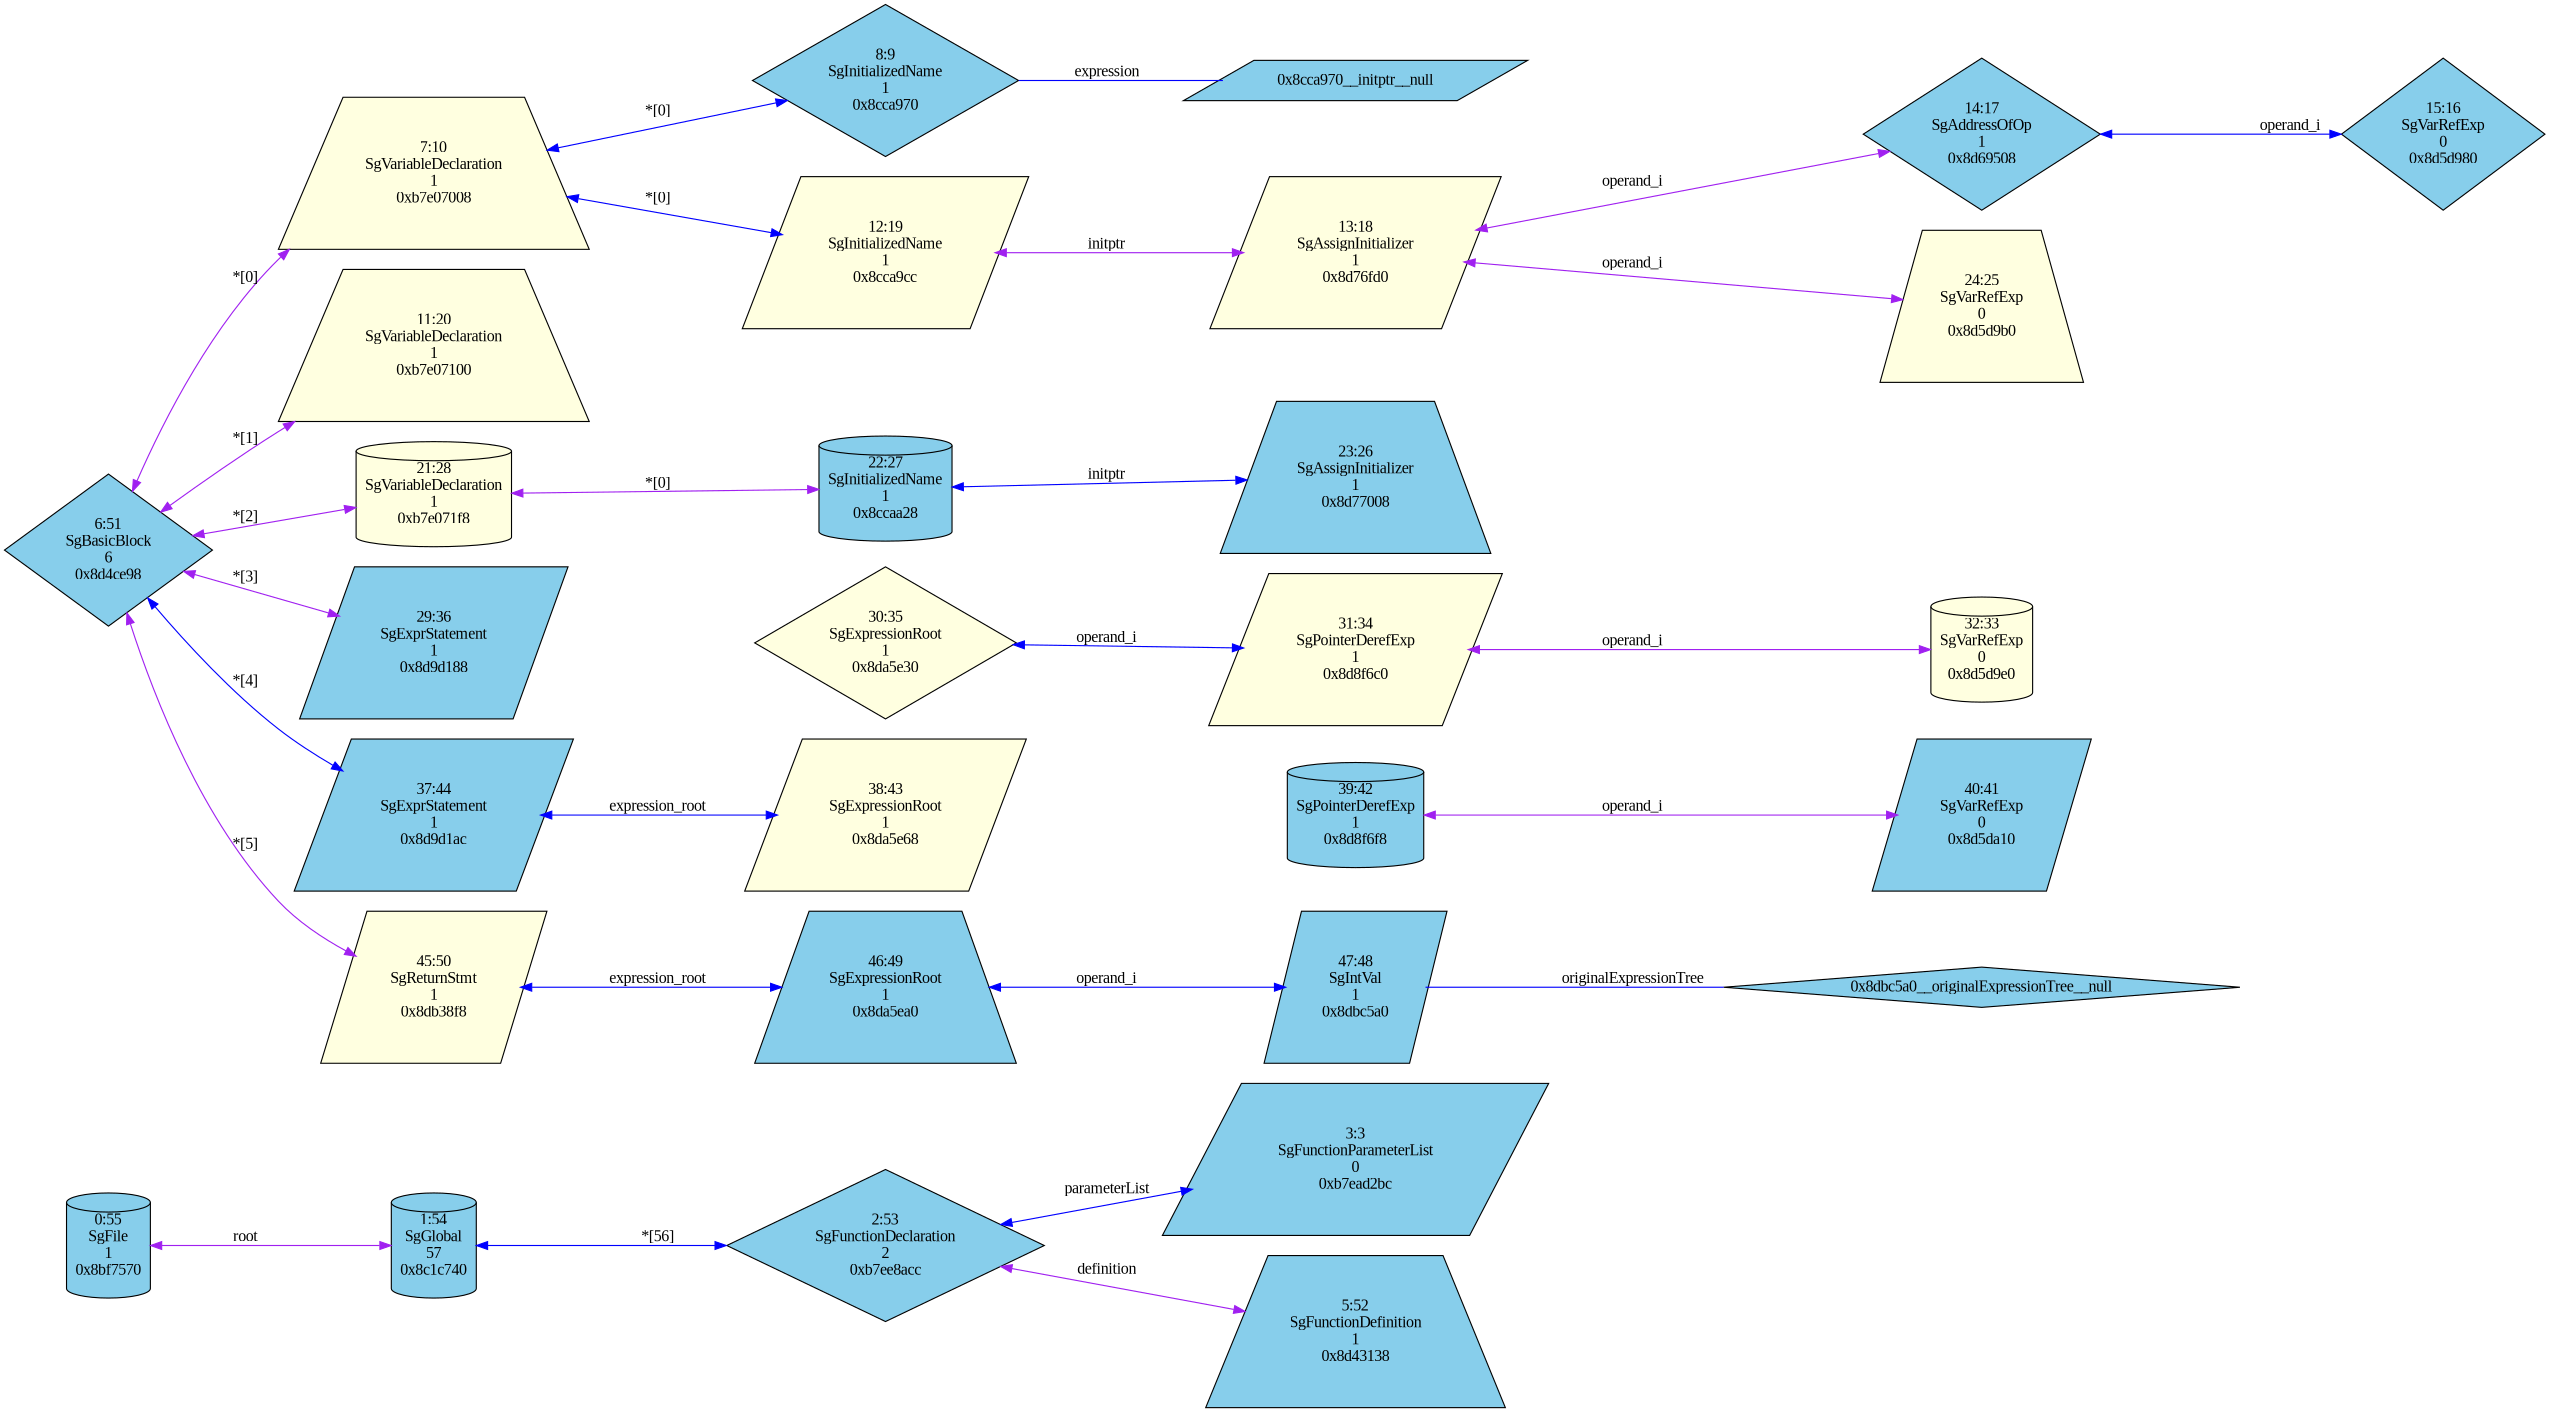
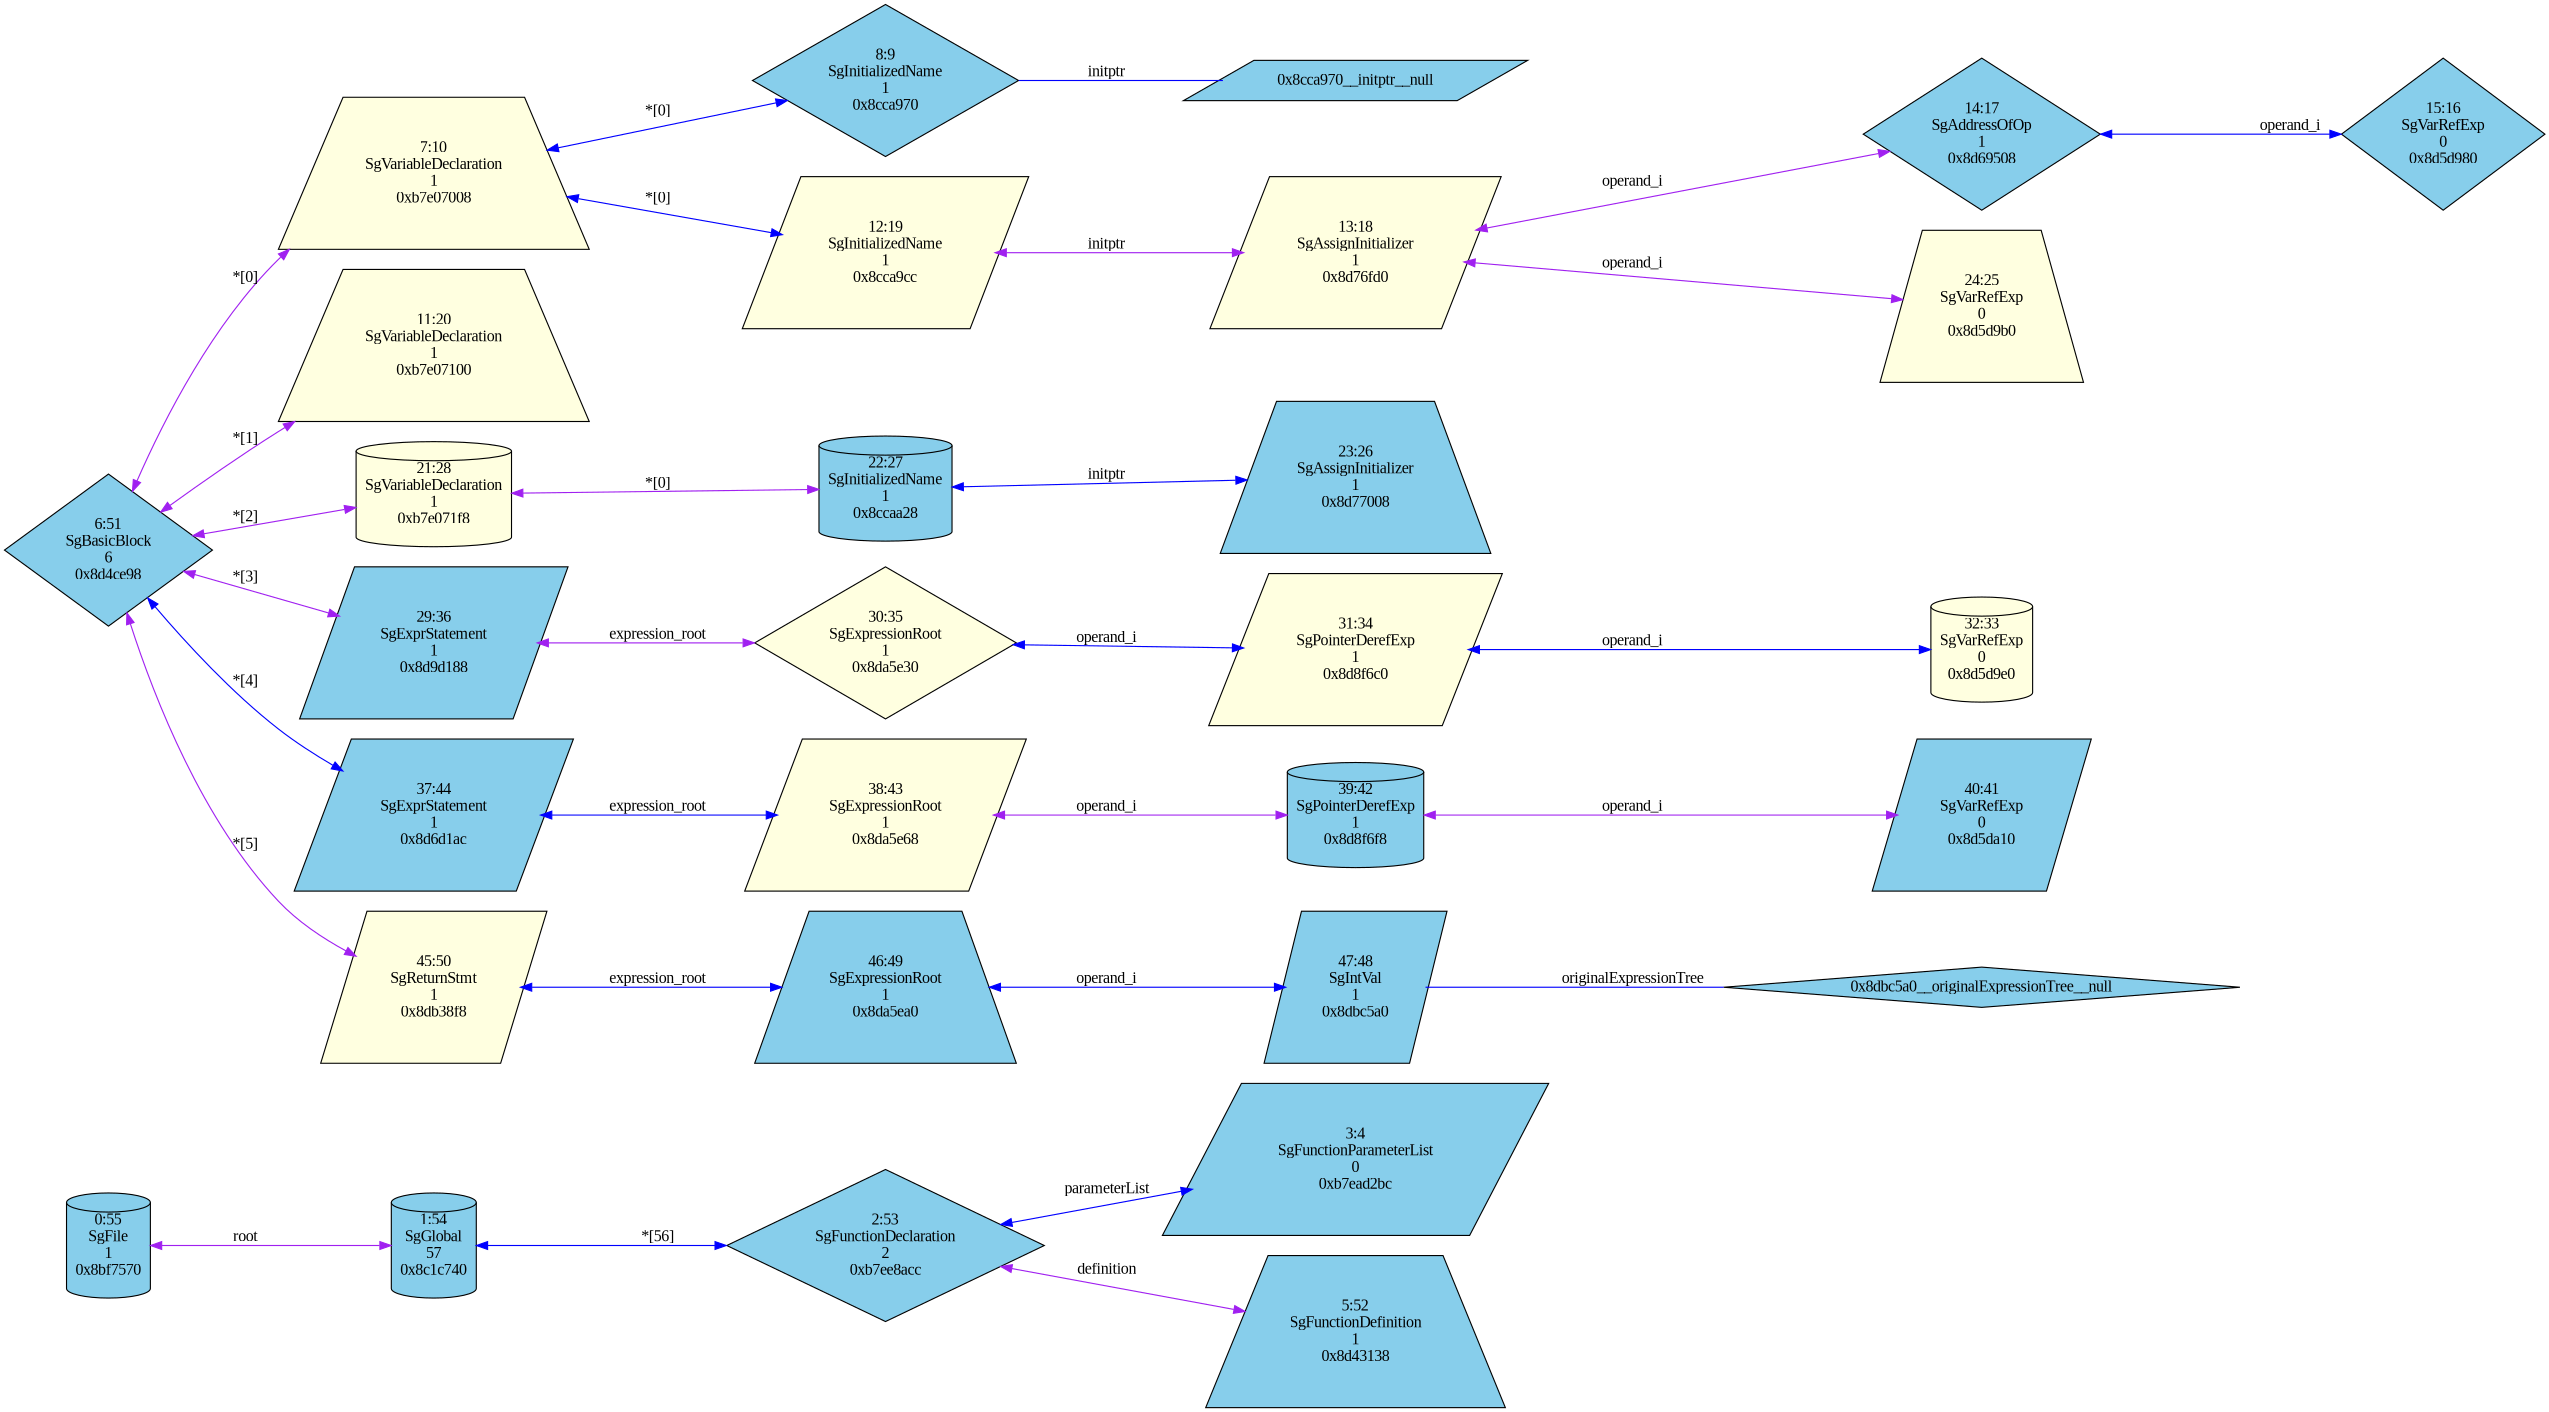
  digraph {
    fontname="Liberation Serif"
    rankdir=LR
    node [fillcolor=skyblue fontname="Liberation Serif" shape=parallelogram style=filled]
    edge [color=purple dir=both fontname="Liberation Serif"]
-   n1 [label="3:3\nSgFunctionParameterList\n0\n0xb7ead2bc\n"]
+   n1 [label="3:4\nSgFunctionParameterList\n0\n0xb7ead2bc\n"]
    n2 [label="8:9\nSgInitializedName\n1\n0x8cca970\n" shape=diamond]
    "0x8cca970__initptr__null"
    n4 [fillcolor=lightyellow label="7:10\nSgVariableDeclaration\n1\n0xb7e07008\n" shape=trapezium]
    n5 [fillcolor=lightyellow label="12:19\nSgInitializedName\n1\n0x8cca9cc\n"]
    n6 [label="15:16\nSgVarRefExp\n0\n0x8d5d980\n" shape=diamond]
    n7 [label="14:17\nSgAddressOfOp\n1\n0x8d69508\n" shape=diamond]
    n8 [fillcolor=lightyellow label="13:18\nSgAssignInitializer\n1\n0x8d76fd0\n"]
    n9 [fillcolor=lightyellow label="24:25\nSgVarRefExp\n0\n0x8d5d9b0\n" shape=trapezium]
    n10 [fillcolor=lightyellow label="11:20\nSgVariableDeclaration\n1\n0xb7e07100\n" shape=trapezium]
    n11 [label="23:26\nSgAssignInitializer\n1\n0x8d77008\n" shape=trapezium]
    n12 [label="22:27\nSgInitializedName\n1\n0x8ccaa28\n" shape=cylinder]
    n13 [fillcolor=lightyellow label="21:28\nSgVariableDeclaration\n1\n0xb7e071f8\n" shape=cylinder]
    n14 [fillcolor=lightyellow label="32:33\nSgVarRefExp\n0\n0x8d5d9e0\n" shape=cylinder]
    n15 [fillcolor=lightyellow label="31:34\nSgPointerDerefExp\n1\n0x8d8f6c0\n"]
    n16 [fillcolor=lightyellow label="30:35\nSgExpressionRoot\n1\n0x8da5e30\n" shape=diamond]
    n17 [label="29:36\nSgExprStatement\n1\n0x8d9d188\n"]
    n18 [label="40:41\nSgVarRefExp\n0\n0x8d5da10\n"]
    n19 [label="39:42\nSgPointerDerefExp\n1\n0x8d8f6f8\n" shape=cylinder]
    n20 [fillcolor=lightyellow label="38:43\nSgExpressionRoot\n1\n0x8da5e68\n"]
-   n21 [label="37:44\nSgExprStatement\n1\n0x8d9d1ac\n"]
+   n21 [label="37:44\nSgExprStatement\n1\n0x8d6d1ac\n"]
    n22 [label="47:48\nSgIntVal\n1\n0x8dbc5a0\n"]
    "0x8dbc5a0__originalExpressionTree__null" [shape=diamond]
    n24 [label="46:49\nSgExpressionRoot\n1\n0x8da5ea0\n" shape=trapezium]
    n25 [fillcolor=lightyellow label="45:50\nSgReturnStmt\n1\n0x8db38f8\n"]
    n26 [label="6:51\nSgBasicBlock\n6\n0x8d4ce98\n" shape=diamond]
    n27 [label="5:52\nSgFunctionDefinition\n1\n0x8d43138\n" shape=trapezium]
    n28 [label="2:53\nSgFunctionDeclaration\n2\n0xb7ee8acc\n" shape=diamond]
    n29 [label="1:54\nSgGlobal\n57\n0x8c1c740\n" shape=cylinder]
    n30 [label="0:55\nSgFile\n1\n0x8bf7570\n" shape=cylinder]
-   n2 -> "0x8cca970__initptr__null" [color=blue dir=none label=expression]
+   n2 -> "0x8cca970__initptr__null" [color=blue dir=none label=initptr]
    n4 -> n2 [color=blue label="*[0]"]
    n4 -> n5 [color=blue label="*[0]"]
    n5 -> n8 [label=initptr]
    n7 -> n6 [color=blue label=operand_i]
    n8 -> n7 [label=operand_i]
    n8 -> n9 [label=operand_i]
    n12 -> n11 [color=blue label=initptr]
    n13 -> n12 [label="*[0]"]
-   n15 -> n14 [label=operand_i]
+   n15 -> n14 [color=blue label=operand_i]
    n16 -> n15 [color=blue label=operand_i]
+   n17 -> n16 [label=expression_root]
    n19 -> n18 [label=operand_i]
+   n20 -> n19 [label=operand_i]
    n21 -> n20 [color=blue label=expression_root]
    n22 -> "0x8dbc5a0__originalExpressionTree__null" [color=blue dir=none label=originalExpressionTree]
    n24 -> n22 [color=blue label=operand_i]
    n25 -> n24 [color=blue label=expression_root]
    n26 -> n4 [label="*[0]"]
    n26 -> n10 [label="*[1]"]
    n26 -> n13 [label="*[2]"]
    n26 -> n17 [label="*[3]"]
    n26 -> n21 [color=blue label="*[4]"]
    n26 -> n25 [label="*[5]"]
    n28 -> n1 [color=blue label=parameterList]
    n28 -> n27 [label=definition]
    n29 -> n28 [color=blue label="*[56]"]
    n30 -> n29 [label=root]
  }
